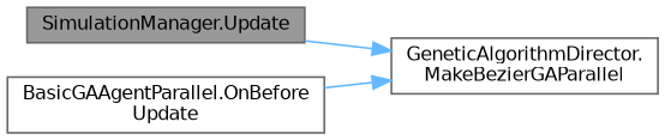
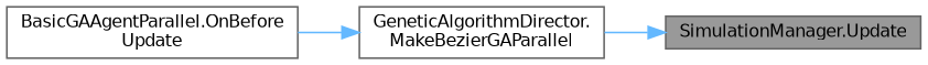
  digraph {
    rankdir=RL
    node [color=grey40 fillcolor=white fontname=Helvetica fontsize=10 shape=box style=filled]
    edge [color=steelblue1 dir=back fontname=Helvetica fontsize=10 labelfontname=Helvetica labelfontsize=10 style=solid]
    n1 [color=gray40 fillcolor=grey60 fontcolor=black height=0.2 label="SimulationManager.Update" width=0.4]
    n2 [height=0.2 label="GeneticAlgorithmDirector.\lMakeBezierGAParallel" width=0.4]
    n3 [height=0.2 label="BasicGAAgentParallel.OnBefore\lUpdate" width=0.4]
-   n2 -> n1
+   n1 -> n2
    n2 -> n3
  }
